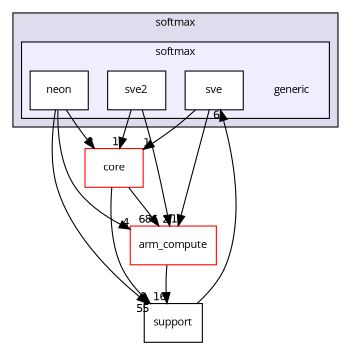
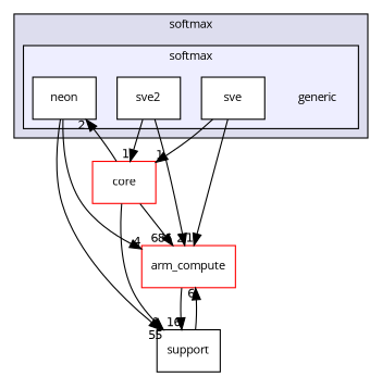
  digraph {
    compound=true
    fontname="Open Sans"
    node [fontname="Open Sans" fontsize=10 shape=box fillcolor=white style=filled]
    edge [headlabel=1 labeldistance=1.5 labelfontname=Helvetica labelfontsize=10 fontname="Open Sans"]
    n1 [label=generic shape=plaintext fillcolor="" style=""]
    n2 [label=neon]
    n3 [label=sve]
    n4 [label=sve2]
    n5 [color=red label=arm_compute]
    n6 [label=support fillcolor="" style=""]
    n7 [color=red label=core]
    subgraph cluster_1 {
      bgcolor="#ddddee"
      fontsize=10
      label=softmax
      pencolor=black
      subgraph cluster_2 {
        bgcolor="#eeeeff"
        fontsize=10
        pencolor=black
        n1
        n2
        n3
        n4
      }
    }
    n2 -> n5 [headlabel=4]
    n2 -> n6
-   n2 -> n7 [headlabel=2]
+   n7 -> n2 [headlabel=2]
    n3 -> n5
    n3 -> n7
    n4 -> n5 [headlabel=2]
    n4 -> n7
    n5 -> n6 [headlabel=16]
-   n6 -> n3 [headlabel=6]
+   n6 -> n5 [headlabel=6]
    n7 -> n5 [headlabel=686]
    n7 -> n6 [headlabel=55]
  }
